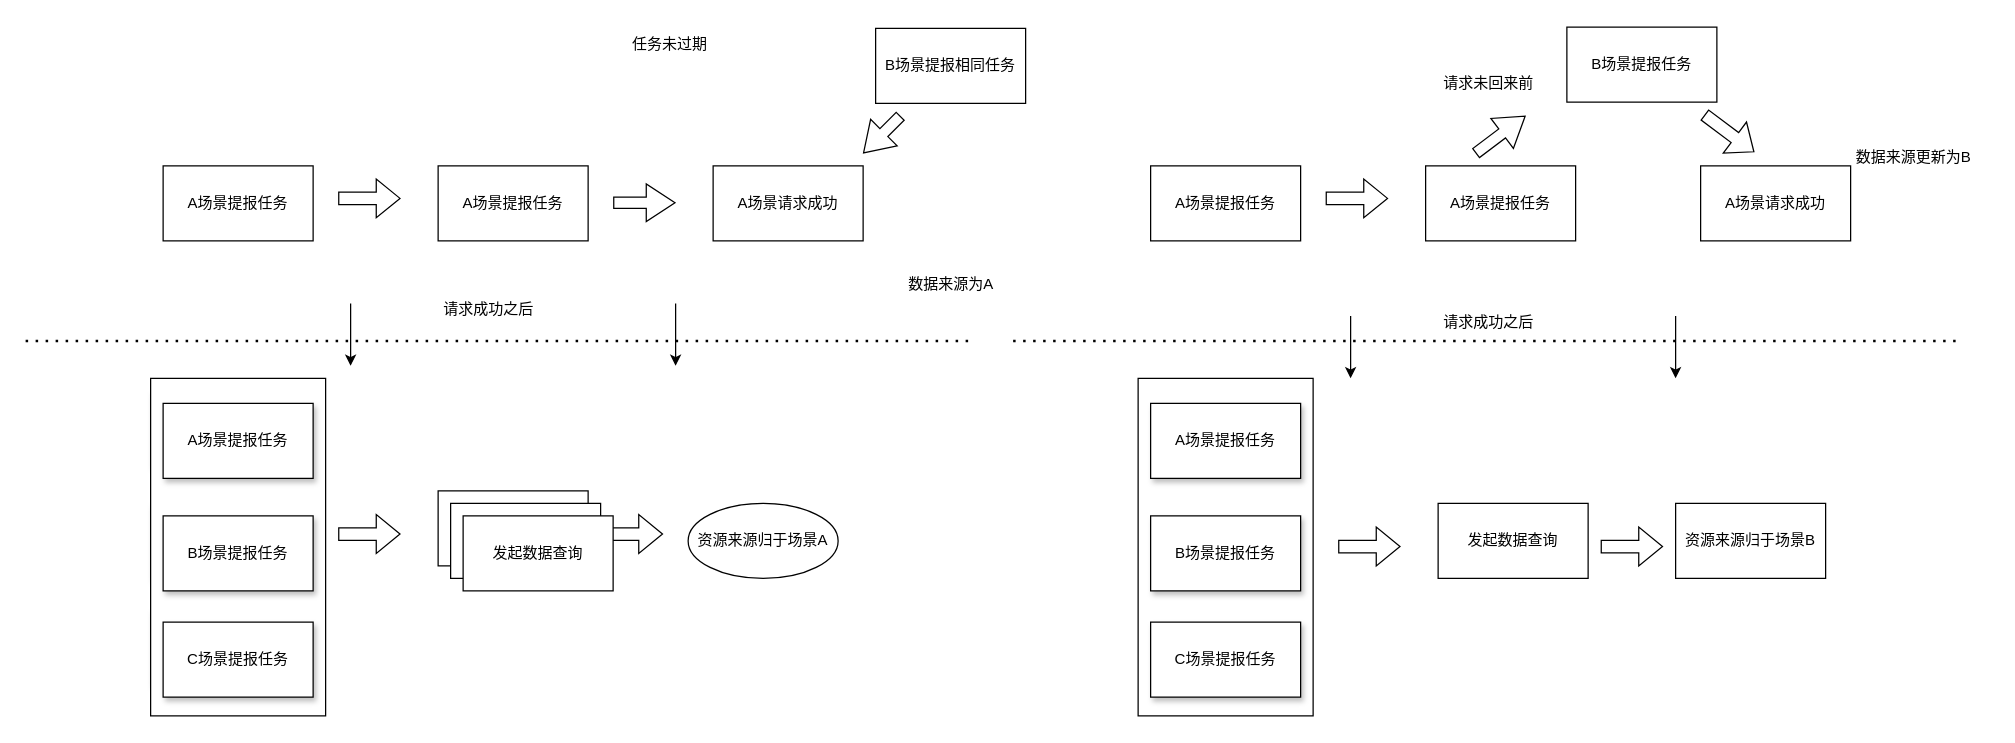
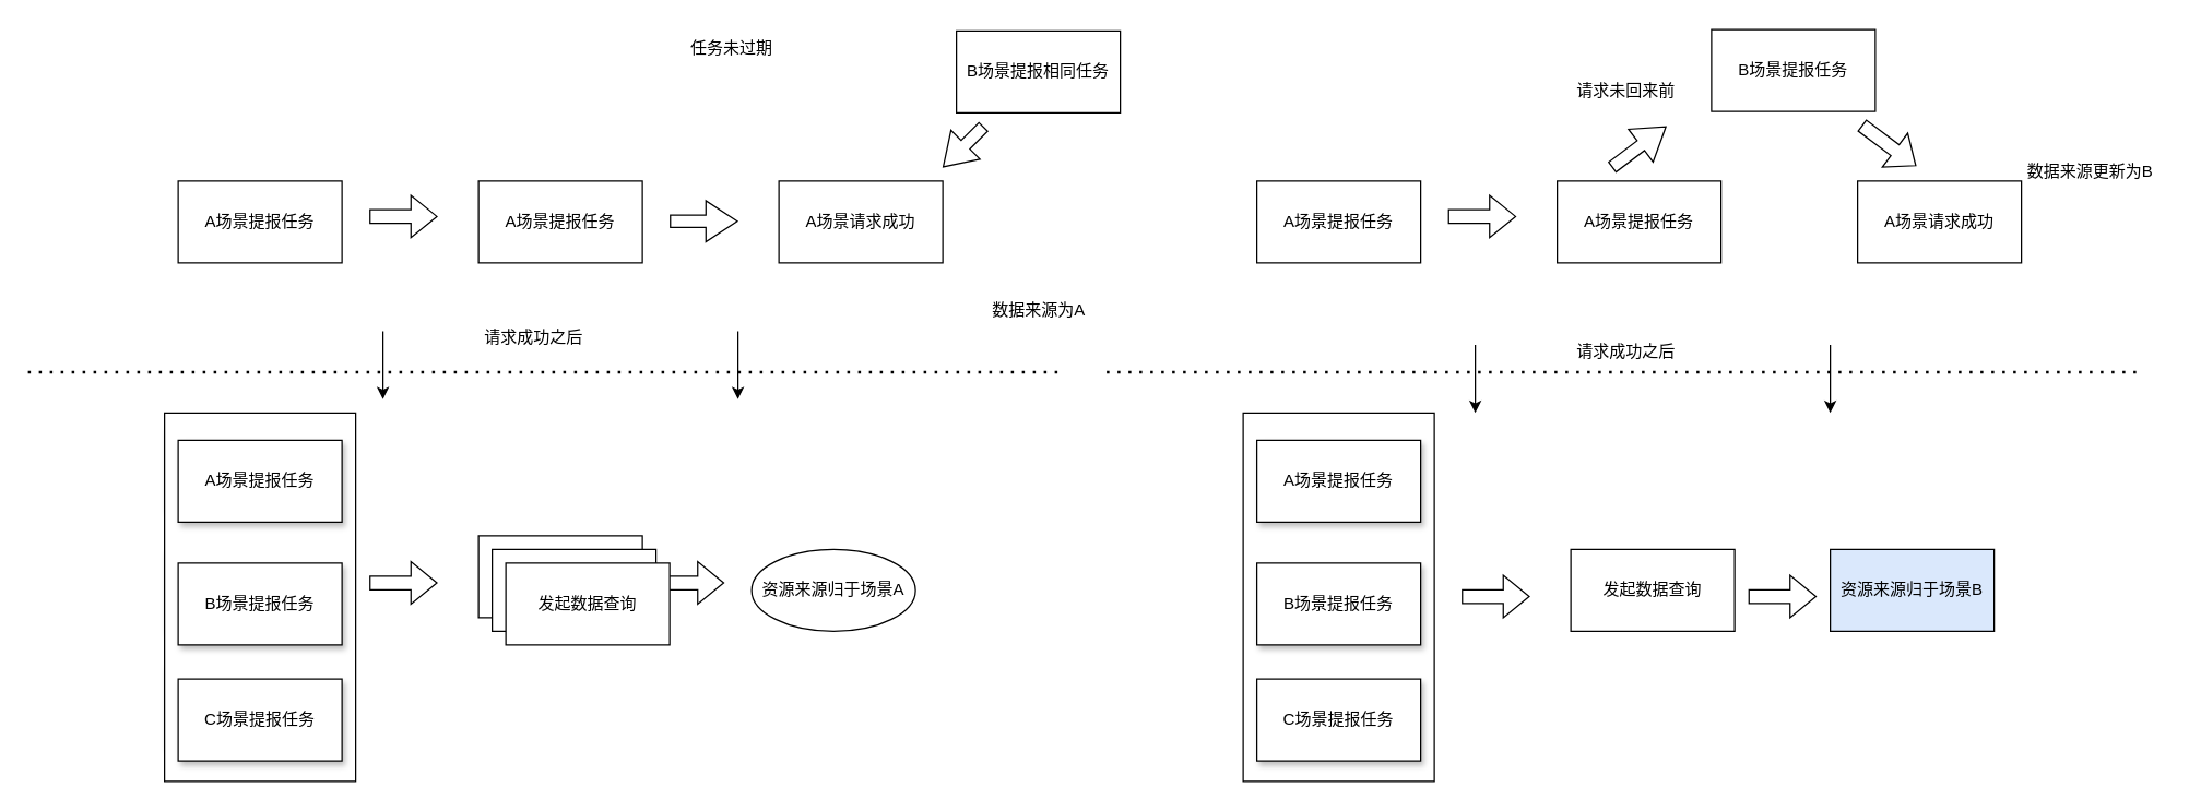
  <mxCell id="0" />
  <mxCell id="1" parent="0" />
  <mxCell id="2" value="A场景提报任务" style="rounded=0;whiteSpace=wrap;html=1;shadow=1;" vertex="1" parent="1"><mxGeometry x="120" y="312" width="120" height="60" as="geometry" /></mxCell>
  <mxCell id="3" value="B场景提报任务" style="rounded=0;whiteSpace=wrap;html=1;shadow=1;" vertex="1" parent="1"><mxGeometry x="120" y="402" width="120" height="60" as="geometry" /></mxCell>
  <mxCell id="4" value="C场景提报任务" style="rounded=0;whiteSpace=wrap;html=1;shadow=1;" vertex="1" parent="1"><mxGeometry x="120" y="487" width="120" height="60" as="geometry" /></mxCell>
  <mxCell id="5" value="发起数据查询" style="rounded=0;whiteSpace=wrap;html=1;" vertex="1" parent="1"><mxGeometry x="350" y="392" width="120" height="60" as="geometry" /></mxCell>
  <mxCell id="6" value="" style="endArrow=none;dashed=1;html=1;dashPattern=1 3;strokeWidth=2;rounded=0;" edge="1" parent="1"><mxGeometry width="50" height="50" relative="1" as="geometry"><mxPoint x="20" y="272" as="sourcePoint" /><mxPoint x="780" y="272" as="targetPoint" /></mxGeometry></mxCell>
  <mxCell id="7" value="请求成功之后" style="text;html=1;align=center;verticalAlign=middle;resizable=0;points=[];autosize=1;strokeColor=none;fillColor=none;" vertex="1" parent="1"><mxGeometry x="340" y="232" width="100" height="30" as="geometry" /></mxCell>
  <mxCell id="8" value="" style="endArrow=classic;html=1;rounded=0;" edge="1" parent="1"><mxGeometry width="50" height="50" relative="1" as="geometry"><mxPoint x="280" y="242" as="sourcePoint" /><mxPoint x="280" y="292" as="targetPoint" /></mxGeometry></mxCell>
  <mxCell id="9" value="" style="endArrow=classic;html=1;rounded=0;" edge="1" parent="1"><mxGeometry width="50" height="50" relative="1" as="geometry"><mxPoint x="540" y="242" as="sourcePoint" /><mxPoint x="540" y="292" as="targetPoint" /></mxGeometry></mxCell>
  <mxCell id="10" value="" style="shape=flexArrow;endArrow=classic;html=1;rounded=0;" edge="1" parent="1"><mxGeometry width="50" height="50" relative="1" as="geometry"><mxPoint x="270" y="426.5" as="sourcePoint" /><mxPoint x="320" y="426.5" as="targetPoint" /></mxGeometry></mxCell>
  <mxCell id="11" value="" style="shape=flexArrow;endArrow=classic;html=1;rounded=0;" edge="1" parent="1"><mxGeometry width="50" height="50" relative="1" as="geometry"><mxPoint x="480" y="426.5" as="sourcePoint" /><mxPoint x="530" y="426.5" as="targetPoint" /></mxGeometry></mxCell>
  <mxCell id="12" value="A场景提报任务" style="rounded=0;whiteSpace=wrap;html=1;" vertex="1" parent="1"><mxGeometry x="130" y="132" width="120" height="60" as="geometry" /></mxCell>
  <mxCell id="13" value="A场景提报任务" style="rounded=0;whiteSpace=wrap;html=1;" vertex="1" parent="1"><mxGeometry x="350" y="132" width="120" height="60" as="geometry" /></mxCell>
  <mxCell id="14" value="" style="shape=flexArrow;endArrow=classic;html=1;rounded=0;" edge="1" parent="1"><mxGeometry width="50" height="50" relative="1" as="geometry"><mxPoint x="270" y="158" as="sourcePoint" /><mxPoint x="320" y="158" as="targetPoint" /></mxGeometry></mxCell>
  <mxCell id="15" value="A场景请求成功" style="rounded=0;whiteSpace=wrap;html=1;" vertex="1" parent="1"><mxGeometry x="570" y="132" width="120" height="60" as="geometry" /></mxCell>
  <mxCell id="16" value="" style="shape=flexArrow;endArrow=classic;html=1;rounded=0;width=9;endSize=7.33;" edge="1" parent="1"><mxGeometry width="50" height="50" relative="1" as="geometry"><mxPoint x="490" y="161.5" as="sourcePoint" /><mxPoint x="540" y="161.5" as="targetPoint" /></mxGeometry></mxCell>
  <mxCell id="17" value="" style="rounded=0;whiteSpace=wrap;html=1;" vertex="1" parent="1"><mxGeometry x="120" y="302" width="140" height="270" as="geometry" /></mxCell>
  <mxCell id="18" value="A场景提报任务" style="rounded=0;whiteSpace=wrap;html=1;shadow=1;" vertex="1" parent="1"><mxGeometry x="130" y="322" width="120" height="60" as="geometry" /></mxCell>
  <mxCell id="19" value="B场景提报任务" style="rounded=0;whiteSpace=wrap;html=1;shadow=1;" vertex="1" parent="1"><mxGeometry x="130" y="412" width="120" height="60" as="geometry" /></mxCell>
  <mxCell id="20" value="C场景提报任务" style="rounded=0;whiteSpace=wrap;html=1;shadow=1;" vertex="1" parent="1"><mxGeometry x="130" y="497" width="120" height="60" as="geometry" /></mxCell>
  <mxCell id="21" value="发起数据查询" style="rounded=0;whiteSpace=wrap;html=1;" vertex="1" parent="1"><mxGeometry x="360" y="402" width="120" height="60" as="geometry" /></mxCell>
  <mxCell id="22" value="资源来源归于场景A" style="ellipse;whiteSpace=wrap;html=1;" vertex="1" parent="1"><mxGeometry x="550" y="402" width="120" height="60" as="geometry" /></mxCell>
  <mxCell id="23" value="" style="endArrow=none;dashed=1;html=1;dashPattern=1 3;strokeWidth=2;rounded=0;" edge="1" parent="1"><mxGeometry width="50" height="50" relative="1" as="geometry"><mxPoint x="810" y="272" as="sourcePoint" /><mxPoint x="1570" y="272" as="targetPoint" /></mxGeometry></mxCell>
  <mxCell id="24" value="A场景提报任务" style="rounded=0;whiteSpace=wrap;html=1;" vertex="1" parent="1"><mxGeometry x="920" y="132" width="120" height="60" as="geometry" /></mxCell>
  <mxCell id="25" value="A场景提报任务" style="rounded=0;whiteSpace=wrap;html=1;" vertex="1" parent="1"><mxGeometry x="1140" y="132" width="120" height="60" as="geometry" /></mxCell>
  <mxCell id="26" value="" style="shape=flexArrow;endArrow=classic;html=1;rounded=0;" edge="1" parent="1"><mxGeometry width="50" height="50" relative="1" as="geometry"><mxPoint x="1060" y="158" as="sourcePoint" /><mxPoint x="1110" y="158" as="targetPoint" /></mxGeometry></mxCell>
  <mxCell id="27" value="A场景请求成功" style="rounded=0;whiteSpace=wrap;html=1;" vertex="1" parent="1"><mxGeometry x="1360" y="132" width="120" height="60" as="geometry" /></mxCell>
  <mxCell id="28" value="" style="shape=flexArrow;endArrow=classic;html=1;rounded=0;width=9;endSize=7.33;" edge="1" parent="1"><mxGeometry width="50" height="50" relative="1" as="geometry"><mxPoint x="1180" y="122" as="sourcePoint" /><mxPoint x="1220" y="92" as="targetPoint" /></mxGeometry></mxCell>
  <mxCell id="29" value="" style="rounded=0;whiteSpace=wrap;html=1;" vertex="1" parent="1"><mxGeometry x="910" y="302" width="140" height="270" as="geometry" /></mxCell>
  <mxCell id="30" value="A场景提报任务" style="rounded=0;whiteSpace=wrap;html=1;shadow=1;" vertex="1" parent="1"><mxGeometry x="920" y="322" width="120" height="60" as="geometry" /></mxCell>
  <mxCell id="31" value="B场景提报任务" style="rounded=0;whiteSpace=wrap;html=1;shadow=1;" vertex="1" parent="1"><mxGeometry x="920" y="412" width="120" height="60" as="geometry" /></mxCell>
  <mxCell id="32" value="C场景提报任务" style="rounded=0;whiteSpace=wrap;html=1;shadow=1;" vertex="1" parent="1"><mxGeometry x="920" y="497" width="120" height="60" as="geometry" /></mxCell>
  <mxCell id="33" value="发起数据查询" style="rounded=0;whiteSpace=wrap;html=1;" vertex="1" parent="1"><mxGeometry x="1150" y="402" width="120" height="60" as="geometry" /></mxCell>
  <mxCell id="34" value="请求成功之后" style="text;html=1;align=center;verticalAlign=middle;resizable=0;points=[];autosize=1;strokeColor=none;fillColor=none;" vertex="1" parent="1"><mxGeometry x="1140" y="242" width="100" height="30" as="geometry" /></mxCell>
  <mxCell id="35" value="" style="endArrow=classic;html=1;rounded=0;" edge="1" parent="1"><mxGeometry width="50" height="50" relative="1" as="geometry"><mxPoint x="1080" y="252" as="sourcePoint" /><mxPoint x="1080" y="302" as="targetPoint" /></mxGeometry></mxCell>
  <mxCell id="36" value="" style="endArrow=classic;html=1;rounded=0;" edge="1" parent="1"><mxGeometry width="50" height="50" relative="1" as="geometry"><mxPoint x="1340" y="252" as="sourcePoint" /><mxPoint x="1340" y="302" as="targetPoint" /></mxGeometry></mxCell>
  <mxCell id="37" value="" style="shape=flexArrow;endArrow=classic;html=1;rounded=0;" edge="1" parent="1"><mxGeometry width="50" height="50" relative="1" as="geometry"><mxPoint x="1070" y="436.5" as="sourcePoint" /><mxPoint x="1120" y="436.5" as="targetPoint" /></mxGeometry></mxCell>
- <mxCell id="38" value="资源来源归于场景B" style="rounded=0;whiteSpace=wrap;html=1;" vertex="1" parent="1"><mxGeometry x="1340" y="402" width="120" height="60" as="geometry" /></mxCell>
+ <mxCell id="38" value="资源来源归于场景B" style="rounded=0;whiteSpace=wrap;html=1;fillColor=#dae8fc;" vertex="1" parent="1"><mxGeometry x="1340" y="402" width="120" height="60" as="geometry" /></mxCell>
  <mxCell id="39" value="" style="shape=flexArrow;endArrow=classic;html=1;rounded=0;" edge="1" parent="1"><mxGeometry width="50" height="50" relative="1" as="geometry"><mxPoint x="1280" y="436.5" as="sourcePoint" /><mxPoint x="1330" y="436.5" as="targetPoint" /></mxGeometry></mxCell>
  <mxCell id="40" value="B场景提报任务" style="rounded=0;whiteSpace=wrap;html=1;" vertex="1" parent="1"><mxGeometry x="1253" y="21" width="120" height="60" as="geometry" /></mxCell>
  <mxCell id="41" value="" style="shape=flexArrow;endArrow=classic;html=1;rounded=0;" edge="1" parent="1"><mxGeometry width="50" height="50" relative="1" as="geometry"><mxPoint x="1363" y="91" as="sourcePoint" /><mxPoint x="1403" y="121" as="targetPoint" /></mxGeometry></mxCell>
  <mxCell id="42" value="请求未回来前" style="text;html=1;align=center;verticalAlign=middle;resizable=0;points=[];autosize=1;strokeColor=none;fillColor=none;" vertex="1" parent="1"><mxGeometry x="1140" y="51" width="100" height="30" as="geometry" /></mxCell>
  <mxCell id="43" value="发起数据查询" style="rounded=0;whiteSpace=wrap;html=1;" vertex="1" parent="1"><mxGeometry x="370" y="412" width="120" height="60" as="geometry" /></mxCell>
  <mxCell id="44" value="B场景提报相同任务" style="rounded=0;whiteSpace=wrap;html=1;" vertex="1" parent="1"><mxGeometry x="700" y="22" width="120" height="60" as="geometry" /></mxCell>
  <mxCell id="45" value="" style="shape=flexArrow;endArrow=classic;html=1;rounded=0;width=9;endSize=7.33;" edge="1" parent="1"><mxGeometry width="50" height="50" relative="1" as="geometry"><mxPoint x="720" y="92" as="sourcePoint" /><mxPoint x="690" y="122" as="targetPoint" /></mxGeometry></mxCell>
  <mxCell id="46" value="任务未过期" style="text;html=1;align=center;verticalAlign=middle;resizable=0;points=[];autosize=1;strokeColor=none;fillColor=none;" vertex="1" parent="1"><mxGeometry x="495" y="20" width="80" height="30" as="geometry" /></mxCell>
  <mxCell id="47" value="数据来源更新为B" style="text;html=1;align=center;verticalAlign=middle;resizable=0;points=[];autosize=1;strokeColor=none;fillColor=none;" vertex="1" parent="1"><mxGeometry x="1470" y="110" width="120" height="30" as="geometry" /></mxCell>
  <mxCell id="48" value="数据来源为A" style="text;html=1;align=center;verticalAlign=middle;resizable=0;points=[];autosize=1;strokeColor=none;fillColor=none;" vertex="1" parent="1"><mxGeometry x="715" y="212" width="90" height="30" as="geometry" /></mxCell>
